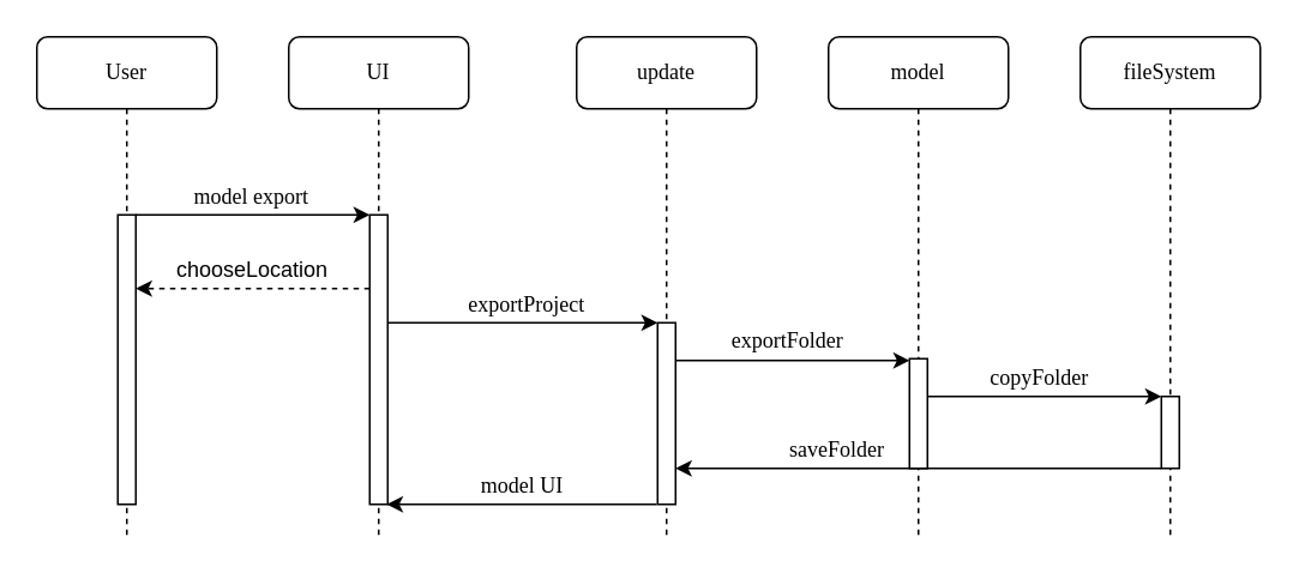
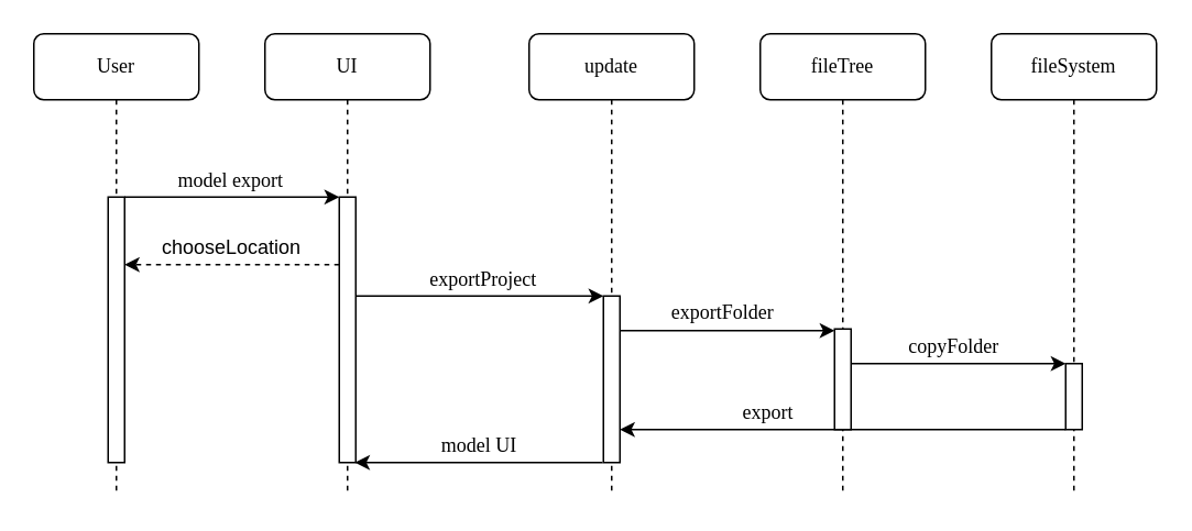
  <mxCell id="0" />
  <mxCell id="1" parent="0" />
  <mxCell id="2" value="UI" style="shape=umlLifeline;perimeter=lifelinePerimeter;whiteSpace=wrap;html=1;container=1;collapsible=0;recursiveResize=0;outlineConnect=0;rounded=1;shadow=0;comic=0;labelBackgroundColor=none;strokeWidth=1;fontFamily=Verdana;fontSize=12;align=center;" parent="1" vertex="1"><mxGeometry x="160" y="20" width="100" height="280" as="geometry" /></mxCell>
  <mxCell id="3" value="" style="html=1;points=[];perimeter=orthogonalPerimeter;rounded=0;shadow=0;comic=0;labelBackgroundColor=none;strokeWidth=1;fontFamily=Verdana;fontSize=12;align=center;" parent="2" vertex="1"><mxGeometry x="45" y="99" width="10" height="161" as="geometry" /></mxCell>
  <mxCell id="4" value="update" style="shape=umlLifeline;perimeter=lifelinePerimeter;whiteSpace=wrap;html=1;container=1;collapsible=0;recursiveResize=0;outlineConnect=0;rounded=1;shadow=0;comic=0;labelBackgroundColor=none;strokeWidth=1;fontFamily=Verdana;fontSize=12;align=center;" parent="1" vertex="1"><mxGeometry x="320" y="20" width="100" height="280" as="geometry" /></mxCell>
  <mxCell id="5" value="" style="html=1;points=[];perimeter=orthogonalPerimeter;rounded=0;shadow=0;comic=0;labelBackgroundColor=none;strokeWidth=1;fontFamily=Verdana;fontSize=12;align=center;" parent="4" vertex="1"><mxGeometry x="45" y="159" width="10" height="101" as="geometry" /></mxCell>
- <mxCell id="6" value="model" style="shape=umlLifeline;perimeter=lifelinePerimeter;whiteSpace=wrap;html=1;container=1;collapsible=0;recursiveResize=0;outlineConnect=0;rounded=1;shadow=0;comic=0;labelBackgroundColor=none;strokeWidth=1;fontFamily=Verdana;fontSize=12;align=center;" parent="1" vertex="1"><mxGeometry x="460" y="20" width="100" height="280" as="geometry" /></mxCell>
+ <mxCell id="6" value="fileTree" style="shape=umlLifeline;perimeter=lifelinePerimeter;whiteSpace=wrap;html=1;container=1;collapsible=0;recursiveResize=0;outlineConnect=0;rounded=1;shadow=0;comic=0;labelBackgroundColor=none;strokeWidth=1;fontFamily=Verdana;fontSize=12;align=center;" parent="1" vertex="1"><mxGeometry x="460" y="20" width="100" height="280" as="geometry" /></mxCell>
  <mxCell id="7" value="" style="html=1;points=[];perimeter=orthogonalPerimeter;rounded=0;shadow=0;comic=0;labelBackgroundColor=none;strokeWidth=1;fontFamily=Verdana;fontSize=12;align=center;" parent="6" vertex="1"><mxGeometry x="45" y="179" width="10" height="61" as="geometry" /></mxCell>
  <mxCell id="8" value="fileSystem" style="shape=umlLifeline;perimeter=lifelinePerimeter;whiteSpace=wrap;html=1;container=1;collapsible=0;recursiveResize=0;outlineConnect=0;rounded=1;shadow=0;comic=0;labelBackgroundColor=none;strokeWidth=1;fontFamily=Verdana;fontSize=12;align=center;" parent="1" vertex="1"><mxGeometry x="600" y="20" width="100" height="280" as="geometry" /></mxCell>
  <mxCell id="9" value="" style="html=1;points=[];perimeter=orthogonalPerimeter;rounded=0;shadow=0;comic=0;labelBackgroundColor=none;strokeWidth=1;fontFamily=Verdana;fontSize=12;align=center;" parent="8" vertex="1"><mxGeometry x="45" y="200" width="10" height="40" as="geometry" /></mxCell>
  <mxCell id="10" value="User" style="shape=umlLifeline;perimeter=lifelinePerimeter;whiteSpace=wrap;html=1;container=1;collapsible=0;recursiveResize=0;outlineConnect=0;rounded=1;shadow=0;comic=0;labelBackgroundColor=none;strokeWidth=1;fontFamily=Verdana;fontSize=12;align=center;" parent="1" vertex="1"><mxGeometry x="20" y="20" width="100" height="280" as="geometry" /></mxCell>
  <mxCell id="11" value="" style="html=1;points=[];perimeter=orthogonalPerimeter;rounded=0;shadow=0;comic=0;labelBackgroundColor=none;strokeWidth=1;fontFamily=Verdana;fontSize=12;align=center;" parent="10" vertex="1"><mxGeometry x="45" y="99" width="10" height="161" as="geometry" /></mxCell>
  <mxCell id="12" value="" style="endArrow=classic;html=1;fontFamily=Verdana;" parent="1" target="3" edge="1"><mxGeometry width="50" height="50" relative="1" as="geometry"><mxPoint x="75" y="119" as="sourcePoint" /><mxPoint x="120" y="119" as="targetPoint" /></mxGeometry></mxCell>
  <mxCell id="13" value="model export" style="text;html=1;strokeColor=none;fillColor=none;align=center;verticalAlign=middle;whiteSpace=wrap;rounded=0;fontFamily=Verdana;" parent="1" vertex="1"><mxGeometry x="77" y="99" width="125" height="20" as="geometry" /></mxCell>
  <mxCell id="14" value="" style="endArrow=classic;html=1;fontFamily=Verdana;" parent="1" edge="1"><mxGeometry width="50" height="50" relative="1" as="geometry"><mxPoint x="215" y="179" as="sourcePoint" /><mxPoint x="365" y="179" as="targetPoint" /></mxGeometry></mxCell>
  <mxCell id="15" value="exportProject" style="text;html=1;strokeColor=none;fillColor=none;align=center;verticalAlign=middle;whiteSpace=wrap;rounded=0;fontFamily=Verdana;" parent="1" vertex="1"><mxGeometry x="245" y="159" width="95" height="20" as="geometry" /></mxCell>
  <mxCell id="16" value="" style="endArrow=classic;html=1;fontFamily=Verdana;" parent="1" edge="1"><mxGeometry width="50" height="50" relative="1" as="geometry"><mxPoint x="375" y="200" as="sourcePoint" /><mxPoint x="505" y="200" as="targetPoint" /></mxGeometry></mxCell>
  <mxCell id="17" value="" style="endArrow=classic;html=1;fontFamily=Verdana;" parent="1" edge="1"><mxGeometry width="50" height="50" relative="1" as="geometry"><mxPoint x="515" y="220" as="sourcePoint" /><mxPoint x="645" y="220" as="targetPoint" /></mxGeometry></mxCell>
  <mxCell id="18" value="exportFolder" style="text;html=1;strokeColor=none;fillColor=none;align=center;verticalAlign=middle;whiteSpace=wrap;rounded=0;fontFamily=Verdana;" parent="1" vertex="1"><mxGeometry x="390" y="179" width="95" height="20" as="geometry" /></mxCell>
  <mxCell id="19" value="copyFolder" style="text;html=1;strokeColor=none;fillColor=none;align=center;verticalAlign=middle;whiteSpace=wrap;rounded=0;fontFamily=Verdana;" parent="1" vertex="1"><mxGeometry x="530" y="200" width="95" height="20" as="geometry" /></mxCell>
  <mxCell id="20" value="" style="endArrow=classic;html=1;fontFamily=Verdana;" parent="1" edge="1"><mxGeometry width="50" height="50" relative="1" as="geometry"><mxPoint x="645" y="260" as="sourcePoint" /><mxPoint x="375" y="260" as="targetPoint" /></mxGeometry></mxCell>
  <mxCell id="21" value="" style="endArrow=classic;html=1;fontFamily=Verdana;" parent="1" edge="1"><mxGeometry width="50" height="50" relative="1" as="geometry"><mxPoint x="364.5" y="280" as="sourcePoint" /><mxPoint x="214.5" y="280" as="targetPoint" /></mxGeometry></mxCell>
- <mxCell id="22" value="saveFolder" style="text;html=1;strokeColor=none;fillColor=none;align=center;verticalAlign=middle;whiteSpace=wrap;rounded=0;fontFamily=Verdana;" parent="1" vertex="1"><mxGeometry x="430" y="240" width="70" height="20" as="geometry" /></mxCell>
+ <mxCell id="22" value="export" style="text;html=1;strokeColor=none;fillColor=none;align=center;verticalAlign=middle;whiteSpace=wrap;rounded=0;fontFamily=Verdana;" parent="1" vertex="1"><mxGeometry x="430" y="240" width="70" height="20" as="geometry" /></mxCell>
  <mxCell id="23" value="model UI" style="text;html=1;strokeColor=none;fillColor=none;align=center;verticalAlign=middle;whiteSpace=wrap;rounded=0;fontFamily=Verdana;" parent="1" vertex="1"><mxGeometry x="255" y="260" width="70" height="20" as="geometry" /></mxCell>
  <mxCell id="24" value="" style="endArrow=classic;html=1;dashed=1;" edge="1" parent="1"><mxGeometry width="50" height="50" relative="1" as="geometry"><mxPoint x="205" y="160" as="sourcePoint" /><mxPoint x="75" y="160" as="targetPoint" /></mxGeometry></mxCell>
  <mxCell id="25" value="chooseLocation" style="text;html=1;strokeColor=none;fillColor=none;align=center;verticalAlign=middle;whiteSpace=wrap;rounded=0;" vertex="1" parent="1"><mxGeometry x="95" y="140" width="90" height="20" as="geometry" /></mxCell>
